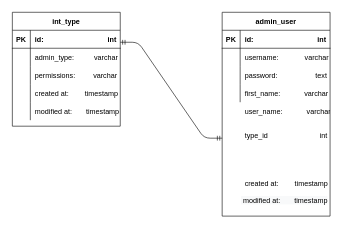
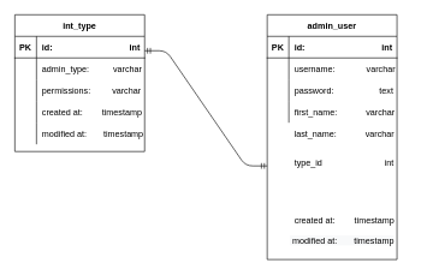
  <mxCell id="0" />
  <mxCell id="1" parent="0" />
  <mxCell id="2" value="int_type" style="shape=table;startSize=30;container=1;collapsible=1;childLayout=tableLayout;fixedRows=1;rowLines=0;fontStyle=1;align=center;resizeLast=1;" vertex="1" parent="1"><mxGeometry x="20" y="20" width="180" height="190" as="geometry" /></mxCell>
  <mxCell id="3" value="" style="shape=partialRectangle;collapsible=0;dropTarget=0;pointerEvents=0;fillColor=none;top=0;left=0;bottom=1;right=0;points=[[0,0.5],[1,0.5]];portConstraint=eastwest;" vertex="1" parent="2"><mxGeometry y="30" width="180" height="30" as="geometry" /></mxCell>
  <mxCell id="4" value="PK" style="shape=partialRectangle;connectable=0;fillColor=none;top=0;left=0;bottom=0;right=0;fontStyle=1;overflow=hidden;" vertex="1" parent="3"><mxGeometry width="30" height="30" as="geometry" /></mxCell>
  <mxCell id="5" value="id:                                int" style="shape=partialRectangle;connectable=0;fillColor=none;top=0;left=0;bottom=0;right=0;align=left;spacingLeft=6;fontStyle=1;overflow=hidden;" vertex="1" parent="3"><mxGeometry x="30" width="150" height="30" as="geometry" /></mxCell>
  <mxCell id="6" value="" style="shape=partialRectangle;collapsible=0;dropTarget=0;pointerEvents=0;fillColor=none;top=0;left=0;bottom=0;right=0;points=[[0,0.5],[1,0.5]];portConstraint=eastwest;" vertex="1" parent="2"><mxGeometry y="60" width="180" height="30" as="geometry" /></mxCell>
  <mxCell id="7" value="" style="shape=partialRectangle;connectable=0;fillColor=none;top=0;left=0;bottom=0;right=0;editable=1;overflow=hidden;" vertex="1" parent="6"><mxGeometry width="30" height="30" as="geometry" /></mxCell>
  <mxCell id="8" value="admin_type:          varchar" style="shape=partialRectangle;connectable=0;fillColor=none;top=0;left=0;bottom=0;right=0;align=left;spacingLeft=6;overflow=hidden;" vertex="1" parent="6"><mxGeometry x="30" width="150" height="30" as="geometry" /></mxCell>
  <mxCell id="9" value="" style="shape=partialRectangle;collapsible=0;dropTarget=0;pointerEvents=0;fillColor=none;top=0;left=0;bottom=0;right=0;points=[[0,0.5],[1,0.5]];portConstraint=eastwest;" vertex="1" parent="2"><mxGeometry y="90" width="180" height="30" as="geometry" /></mxCell>
  <mxCell id="10" value="" style="shape=partialRectangle;connectable=0;fillColor=none;top=0;left=0;bottom=0;right=0;editable=1;overflow=hidden;" vertex="1" parent="9"><mxGeometry width="30" height="30" as="geometry" /></mxCell>
  <mxCell id="11" value="permissions:         varchar" style="shape=partialRectangle;connectable=0;fillColor=none;top=0;left=0;bottom=0;right=0;align=left;spacingLeft=6;overflow=hidden;" vertex="1" parent="9"><mxGeometry x="30" width="150" height="30" as="geometry" /></mxCell>
  <mxCell id="12" value="" style="shape=partialRectangle;collapsible=0;dropTarget=0;pointerEvents=0;fillColor=none;top=0;left=0;bottom=0;right=0;points=[[0,0.5],[1,0.5]];portConstraint=eastwest;" vertex="1" parent="2"><mxGeometry y="120" width="180" height="30" as="geometry" /></mxCell>
  <mxCell id="13" value="" style="shape=partialRectangle;connectable=0;fillColor=none;top=0;left=0;bottom=0;right=0;editable=1;overflow=hidden;" vertex="1" parent="12"><mxGeometry width="30" height="30" as="geometry" /></mxCell>
  <mxCell id="14" value="created at:        timestamp" style="shape=partialRectangle;connectable=0;fillColor=none;top=0;left=0;bottom=0;right=0;align=left;spacingLeft=6;overflow=hidden;" vertex="1" parent="12"><mxGeometry x="30" width="150" height="30" as="geometry" /></mxCell>
  <mxCell id="15" value="" style="shape=partialRectangle;collapsible=0;dropTarget=0;pointerEvents=0;fillColor=none;top=0;left=0;bottom=0;right=0;points=[[0,0.5],[1,0.5]];portConstraint=eastwest;" vertex="1" parent="2"><mxGeometry y="150" width="180" height="30" as="geometry" /></mxCell>
  <mxCell id="16" value="" style="shape=partialRectangle;connectable=0;fillColor=none;top=0;left=0;bottom=0;right=0;editable=1;overflow=hidden;" vertex="1" parent="15"><mxGeometry width="30" height="30" as="geometry" /></mxCell>
  <mxCell id="17" value="modified at:       timestamp" style="shape=partialRectangle;connectable=0;fillColor=none;top=0;left=0;bottom=0;right=0;align=left;spacingLeft=6;overflow=hidden;" vertex="1" parent="15"><mxGeometry x="30" width="150" height="30" as="geometry" /></mxCell>
  <mxCell id="18" value="admin_user" style="shape=table;startSize=30;container=1;collapsible=1;childLayout=tableLayout;fixedRows=1;rowLines=0;fontStyle=1;align=center;resizeLast=1;" vertex="1" parent="1"><mxGeometry x="370" y="20" width="180" height="340" as="geometry" /></mxCell>
  <mxCell id="19" value="" style="shape=partialRectangle;collapsible=0;dropTarget=0;pointerEvents=0;fillColor=none;top=0;left=0;bottom=1;right=0;points=[[0,0.5],[1,0.5]];portConstraint=eastwest;" vertex="1" parent="18"><mxGeometry y="30" width="180" height="30" as="geometry" /></mxCell>
  <mxCell id="20" value="PK" style="shape=partialRectangle;connectable=0;fillColor=none;top=0;left=0;bottom=0;right=0;fontStyle=1;overflow=hidden;" vertex="1" parent="19"><mxGeometry width="30" height="30" as="geometry" /></mxCell>
  <mxCell id="21" value="id:                                int" style="shape=partialRectangle;connectable=0;fillColor=none;top=0;left=0;bottom=0;right=0;align=left;spacingLeft=6;fontStyle=1;overflow=hidden;" vertex="1" parent="19"><mxGeometry x="30" width="150" height="30" as="geometry" /></mxCell>
  <mxCell id="22" value="" style="shape=partialRectangle;collapsible=0;dropTarget=0;pointerEvents=0;fillColor=none;top=0;left=0;bottom=0;right=0;points=[[0,0.5],[1,0.5]];portConstraint=eastwest;" vertex="1" parent="18"><mxGeometry y="60" width="180" height="30" as="geometry" /></mxCell>
  <mxCell id="23" value="" style="shape=partialRectangle;connectable=0;fillColor=none;top=0;left=0;bottom=0;right=0;editable=1;overflow=hidden;" vertex="1" parent="22"><mxGeometry width="30" height="30" as="geometry" /></mxCell>
  <mxCell id="24" value="username:             varchar" style="shape=partialRectangle;connectable=0;fillColor=none;top=0;left=0;bottom=0;right=0;align=left;spacingLeft=6;overflow=hidden;" vertex="1" parent="22"><mxGeometry x="30" width="150" height="30" as="geometry" /></mxCell>
  <mxCell id="25" value="" style="shape=partialRectangle;collapsible=0;dropTarget=0;pointerEvents=0;fillColor=none;top=0;left=0;bottom=0;right=0;points=[[0,0.5],[1,0.5]];portConstraint=eastwest;" vertex="1" parent="18"><mxGeometry y="90" width="180" height="30" as="geometry" /></mxCell>
  <mxCell id="26" value="" style="shape=partialRectangle;connectable=0;fillColor=none;top=0;left=0;bottom=0;right=0;editable=1;overflow=hidden;" vertex="1" parent="25"><mxGeometry width="30" height="30" as="geometry" /></mxCell>
  <mxCell id="27" value="password:                   text" style="shape=partialRectangle;connectable=0;fillColor=none;top=0;left=0;bottom=0;right=0;align=left;spacingLeft=6;overflow=hidden;" vertex="1" parent="25"><mxGeometry x="30" width="150" height="30" as="geometry" /></mxCell>
  <mxCell id="28" value="" style="shape=partialRectangle;collapsible=0;dropTarget=0;pointerEvents=0;fillColor=none;top=0;left=0;bottom=0;right=0;points=[[0,0.5],[1,0.5]];portConstraint=eastwest;" vertex="1" parent="18"><mxGeometry y="120" width="180" height="30" as="geometry" /></mxCell>
  <mxCell id="29" value="" style="shape=partialRectangle;connectable=0;fillColor=none;top=0;left=0;bottom=0;right=0;editable=1;overflow=hidden;" vertex="1" parent="28"><mxGeometry width="30" height="30" as="geometry" /></mxCell>
  <mxCell id="30" value="first_name:            varchar" style="shape=partialRectangle;connectable=0;fillColor=none;top=0;left=0;bottom=0;right=0;align=left;spacingLeft=6;overflow=hidden;" vertex="1" parent="28"><mxGeometry x="30" width="150" height="30" as="geometry" /></mxCell>
- <mxCell id="31" value="user_name:            varchar" style="shape=partialRectangle;connectable=0;fillColor=none;top=0;left=0;bottom=0;right=0;align=left;spacingLeft=6;overflow=hidden;" vertex="1" parent="1"><mxGeometry x="400" y="170" width="150" height="30" as="geometry" /></mxCell>
+ <mxCell id="31" value="last_name:            varchar" style="shape=partialRectangle;connectable=0;fillColor=none;top=0;left=0;bottom=0;right=0;align=left;spacingLeft=6;overflow=hidden;" vertex="1" parent="1"><mxGeometry x="400" y="170" width="150" height="30" as="geometry" /></mxCell>
  <mxCell id="32" value="type_id                          int" style="shape=partialRectangle;connectable=0;fillColor=none;top=0;left=0;bottom=0;right=0;align=left;spacingLeft=6;overflow=hidden;" vertex="1" parent="1"><mxGeometry x="400" y="210" width="150" height="30" as="geometry" /></mxCell>
  <mxCell id="33" value="created at:        timestamp" style="shape=partialRectangle;connectable=0;fillColor=none;top=0;left=0;bottom=0;right=0;align=left;spacingLeft=6;overflow=hidden;" vertex="1" parent="1"><mxGeometry x="400" y="290" width="150" height="30" as="geometry" /></mxCell>
  <mxCell id="34" value="&lt;span style=&quot;color: rgb(0 , 0 , 0) ; font-family: &amp;#34;helvetica&amp;#34; ; font-size: 12px ; font-style: normal ; font-weight: 400 ; letter-spacing: normal ; text-align: left ; text-indent: 0px ; text-transform: none ; word-spacing: 0px ; background-color: rgb(248 , 249 , 250) ; display: inline ; float: none&quot;&gt;&amp;nbsp;modified at:&amp;nbsp; &amp;nbsp; &amp;nbsp; &amp;nbsp;timestamp&lt;/span&gt;" style="text;whiteSpace=wrap;html=1;" vertex="1" parent="1"><mxGeometry x="400" y="320" width="170" height="30" as="geometry" /></mxCell>
  <mxCell id="35" value="" style="edgeStyle=entityRelationEdgeStyle;fontSize=12;html=1;endArrow=ERmandOne;startArrow=ERmandOne;" edge="1" parent="1"><mxGeometry width="100" height="100" relative="1" as="geometry"><mxPoint x="200" y="70" as="sourcePoint" /><mxPoint x="370" y="230" as="targetPoint" /></mxGeometry></mxCell>
